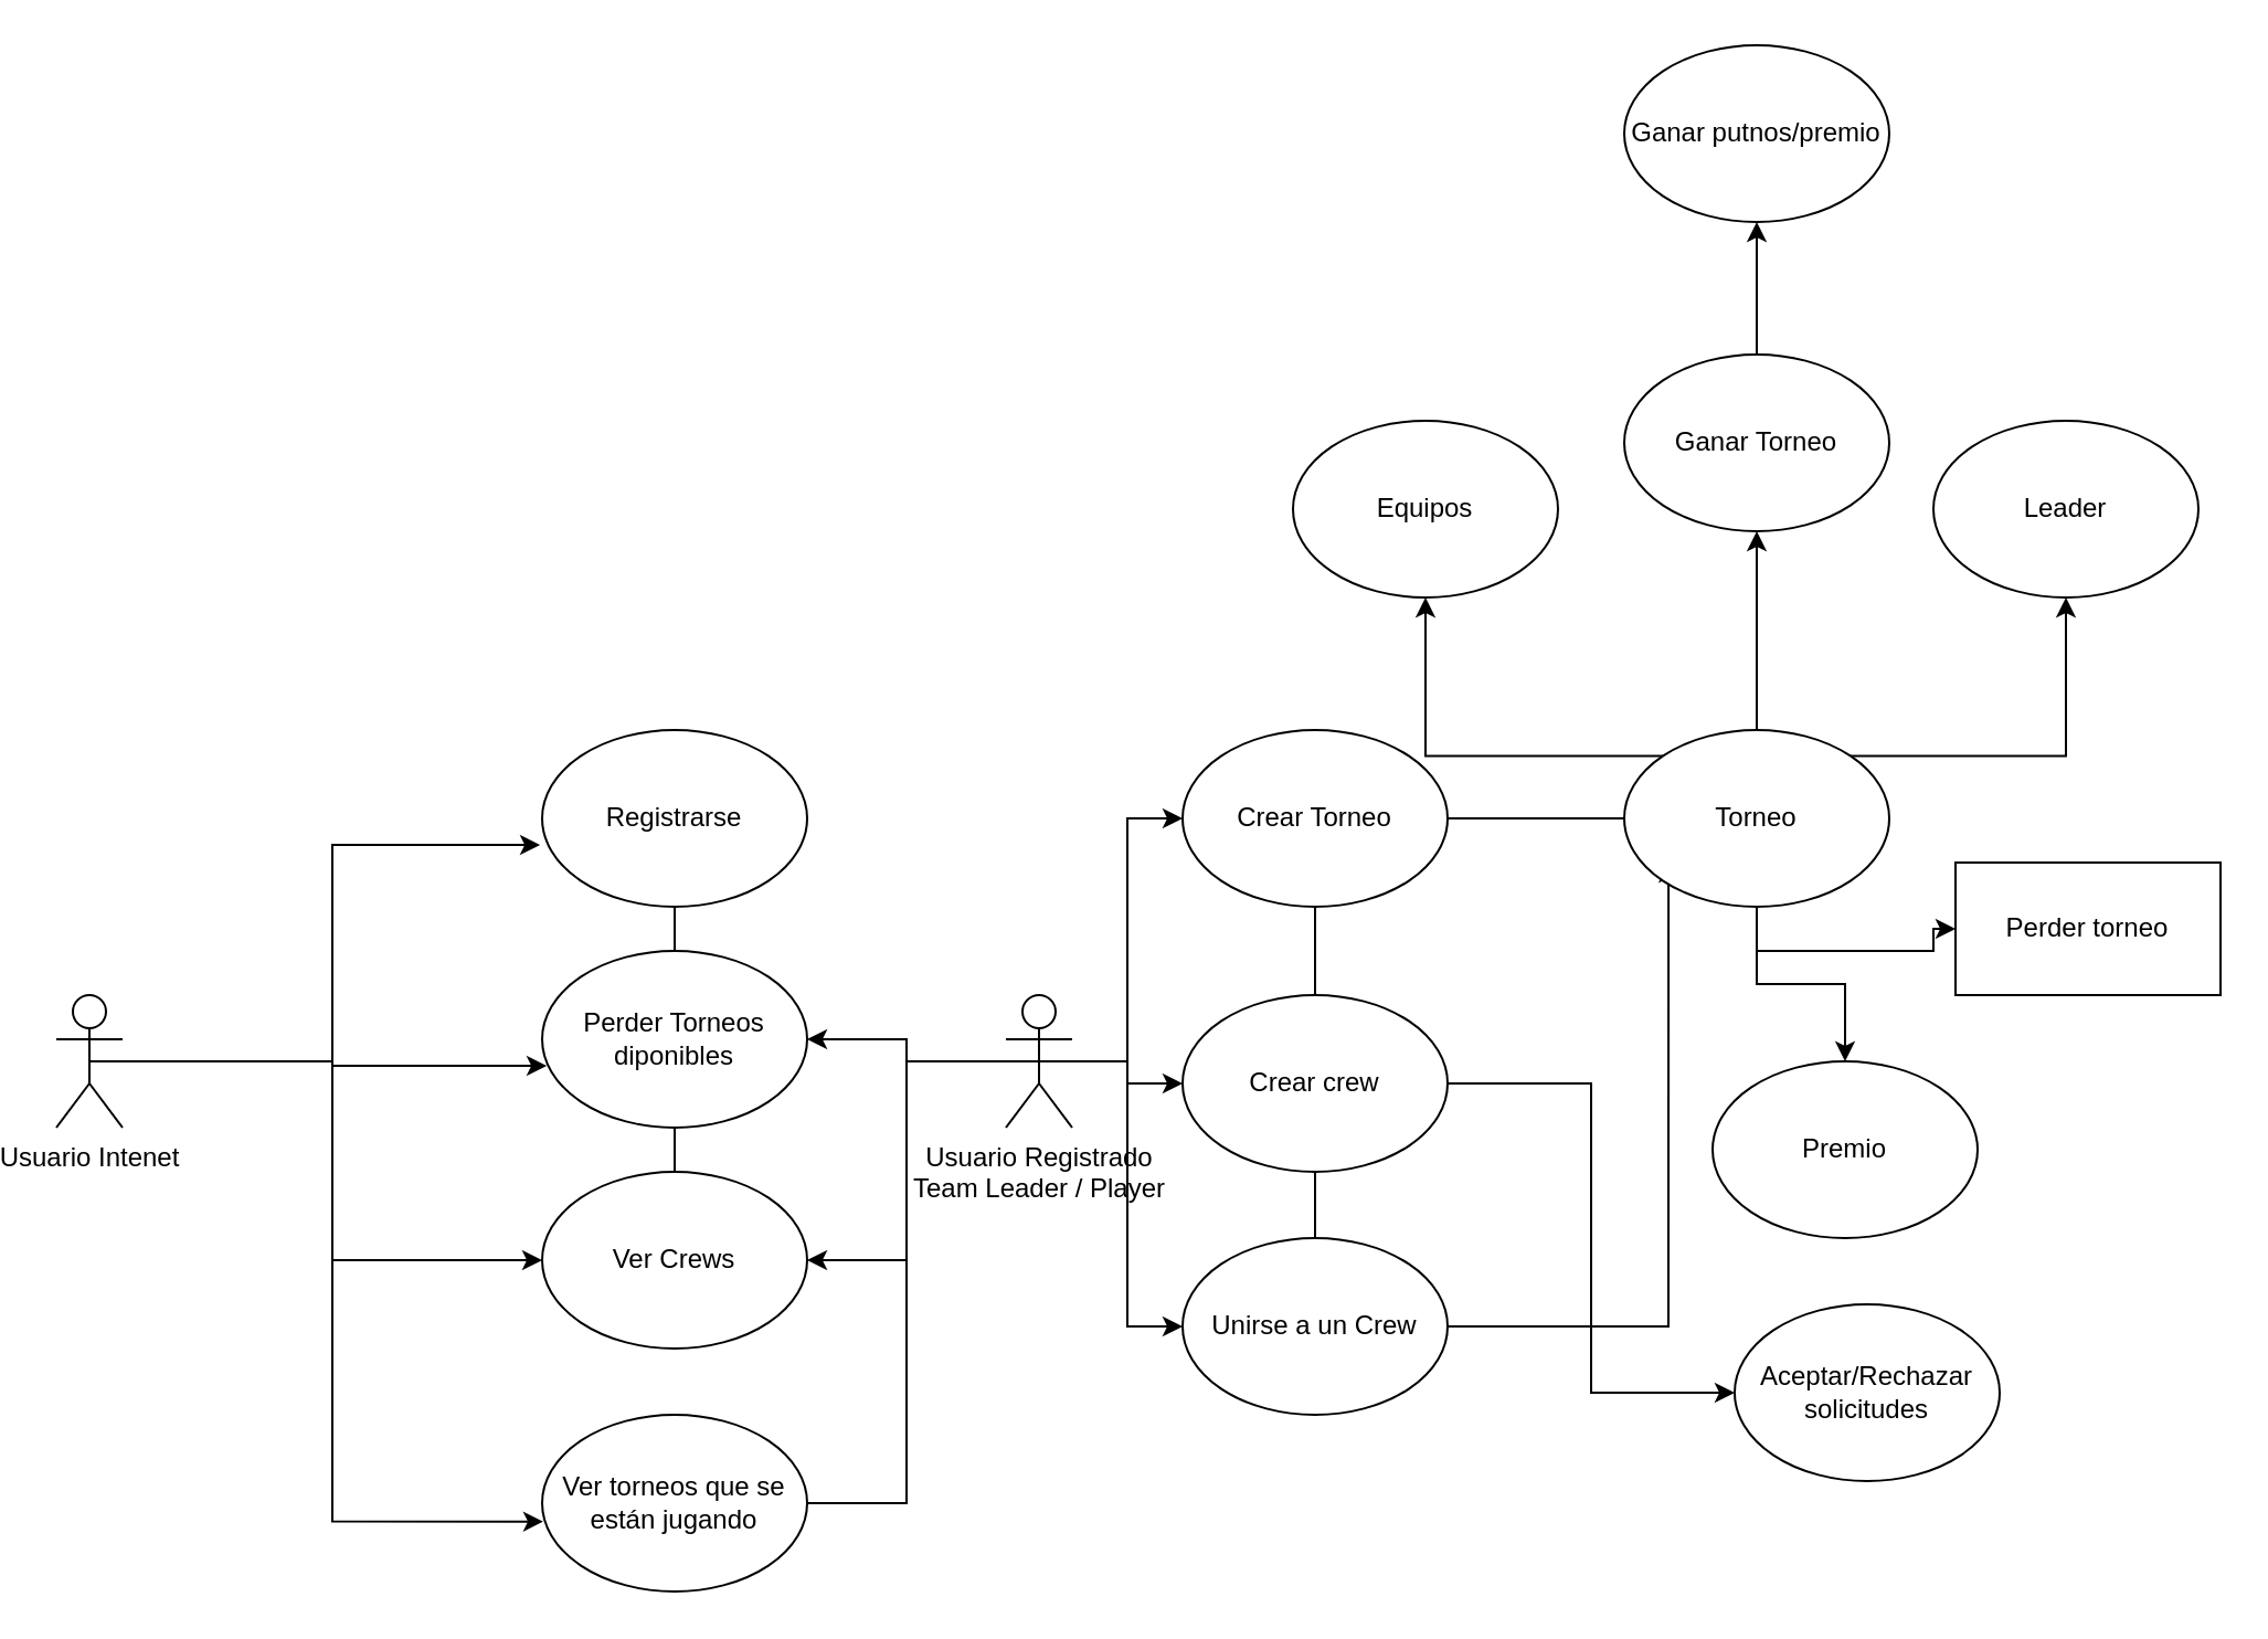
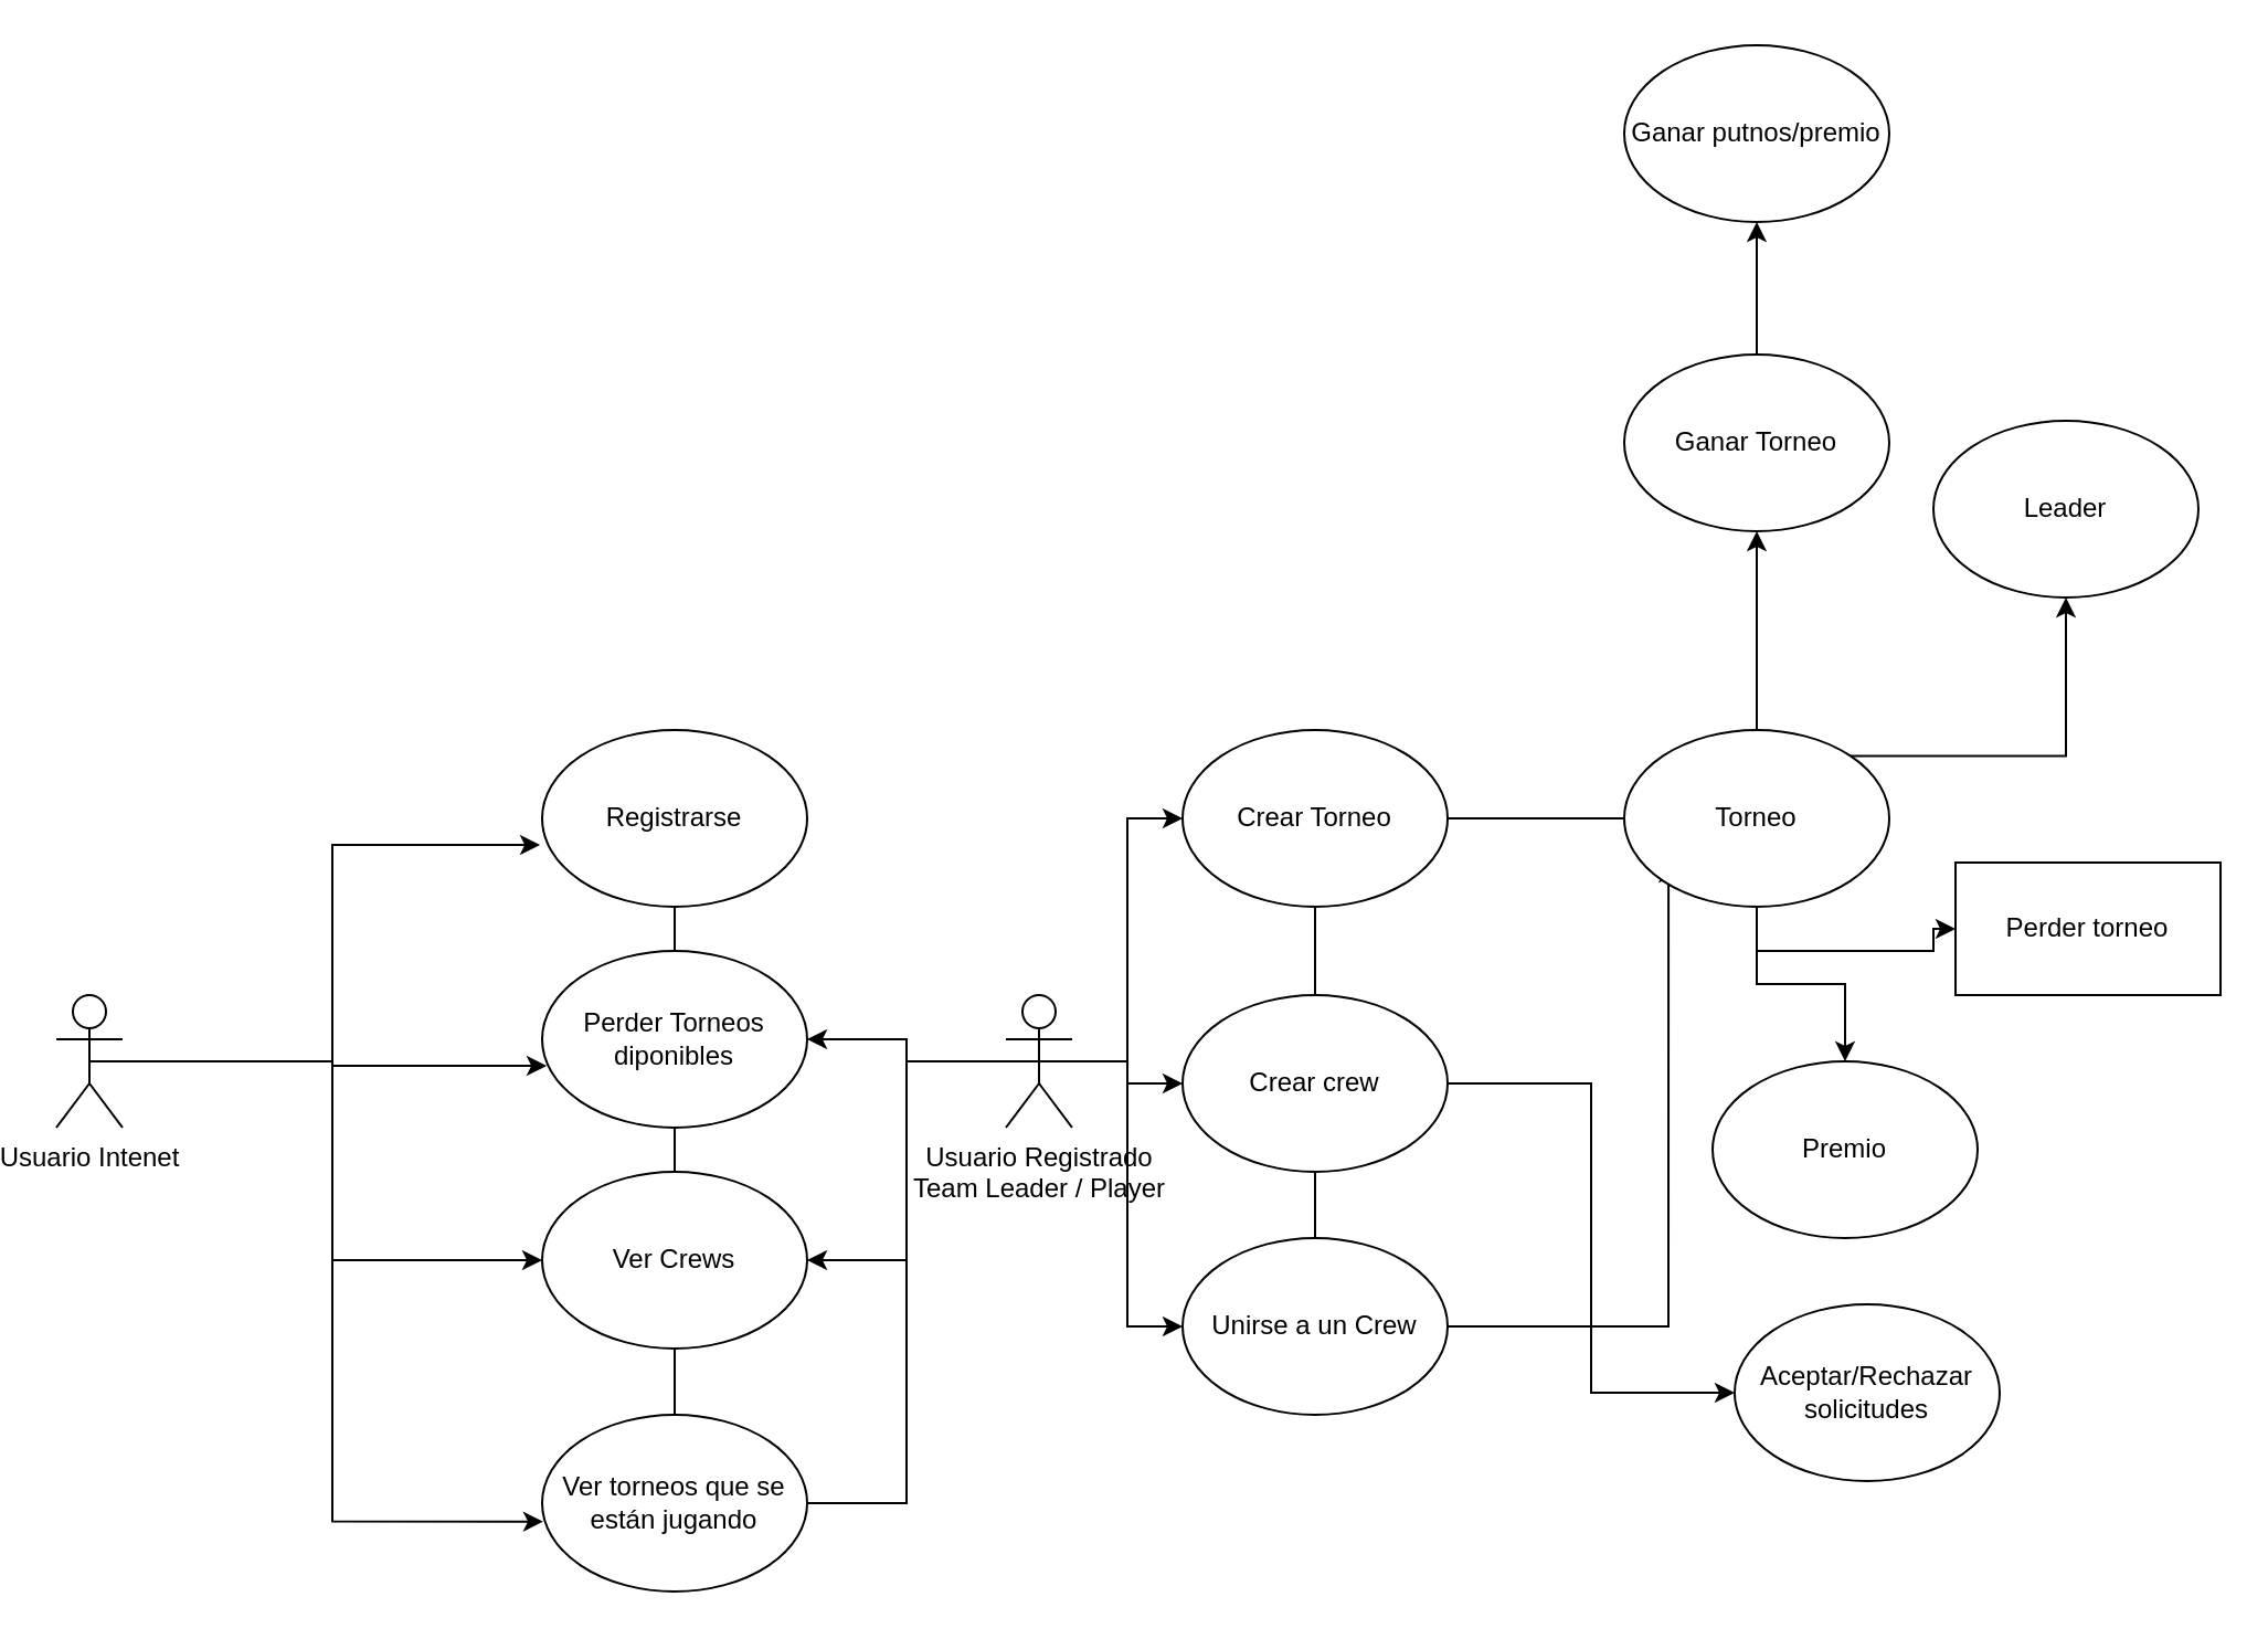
  <mxCell id="0" />
  <mxCell id="1" parent="0" />
  <mxCell id="2" style="edgeStyle=orthogonalEdgeStyle;rounded=0;orthogonalLoop=1;jettySize=auto;html=1;exitX=0.5;exitY=0.5;exitDx=0;exitDy=0;exitPerimeter=0;entryX=-0.008;entryY=0.65;entryDx=0;entryDy=0;entryPerimeter=0;" edge="1" parent="1" source="6" target="8"><mxGeometry relative="1" as="geometry" /></mxCell>
  <mxCell id="3" style="edgeStyle=orthogonalEdgeStyle;rounded=0;orthogonalLoop=1;jettySize=auto;html=1;exitX=0.5;exitY=0.5;exitDx=0;exitDy=0;exitPerimeter=0;entryX=0.017;entryY=0.65;entryDx=0;entryDy=0;entryPerimeter=0;" edge="1" parent="1" source="6" target="10"><mxGeometry relative="1" as="geometry" /></mxCell>
  <mxCell id="4" style="edgeStyle=orthogonalEdgeStyle;rounded=0;orthogonalLoop=1;jettySize=auto;html=1;exitX=0.5;exitY=0.5;exitDx=0;exitDy=0;exitPerimeter=0;entryX=0;entryY=0.5;entryDx=0;entryDy=0;" edge="1" parent="1" source="6" target="12"><mxGeometry relative="1" as="geometry" /></mxCell>
  <mxCell id="5" style="edgeStyle=orthogonalEdgeStyle;rounded=0;orthogonalLoop=1;jettySize=auto;html=1;exitX=0.5;exitY=0.5;exitDx=0;exitDy=0;exitPerimeter=0;entryX=0.004;entryY=0.604;entryDx=0;entryDy=0;entryPerimeter=0;endArrow=classic;endFill=1;" edge="1" parent="1" source="6" target="39"><mxGeometry relative="1" as="geometry" /></mxCell>
  <mxCell id="6" value="Usuario Intenet" style="shape=umlActor;verticalLabelPosition=bottom;verticalAlign=top;html=1;" vertex="1" parent="1"><mxGeometry x="20" y="450" width="30" height="60" as="geometry" /></mxCell>
  <mxCell id="7" style="edgeStyle=orthogonalEdgeStyle;rounded=0;orthogonalLoop=1;jettySize=auto;html=1;exitX=0.5;exitY=1;exitDx=0;exitDy=0;entryX=0.5;entryY=0;entryDx=0;entryDy=0;endArrow=none;endFill=0;" edge="1" parent="1" source="8" target="10"><mxGeometry relative="1" as="geometry" /></mxCell>
  <mxCell id="8" value="Registrarse" style="ellipse;whiteSpace=wrap;html=1;" vertex="1" parent="1"><mxGeometry x="240" y="330" width="120" height="80" as="geometry" /></mxCell>
  <mxCell id="9" style="edgeStyle=orthogonalEdgeStyle;rounded=0;orthogonalLoop=1;jettySize=auto;html=1;exitX=0.5;exitY=1;exitDx=0;exitDy=0;entryX=0.5;entryY=0;entryDx=0;entryDy=0;endArrow=none;endFill=0;" edge="1" parent="1" source="10" target="12"><mxGeometry relative="1" as="geometry" /></mxCell>
  <mxCell id="10" value="Perder Torneos diponibles" style="ellipse;whiteSpace=wrap;html=1;" vertex="1" parent="1"><mxGeometry x="240" y="430" width="120" height="80" as="geometry" /></mxCell>
+ <mxCell id="11" style="edgeStyle=orthogonalEdgeStyle;rounded=0;orthogonalLoop=1;jettySize=auto;html=1;exitX=0.5;exitY=1;exitDx=0;exitDy=0;entryX=0.5;entryY=0;entryDx=0;entryDy=0;endArrow=none;endFill=0;" edge="1" parent="1" source="12" target="39"><mxGeometry relative="1" as="geometry" /></mxCell>
  <mxCell id="12" value="Ver Crews" style="ellipse;whiteSpace=wrap;html=1;" vertex="1" parent="1"><mxGeometry x="240" y="530" width="120" height="80" as="geometry" /></mxCell>
  <mxCell id="13" style="edgeStyle=orthogonalEdgeStyle;rounded=0;orthogonalLoop=1;jettySize=auto;html=1;exitX=0.5;exitY=0.5;exitDx=0;exitDy=0;exitPerimeter=0;" edge="1" parent="1" source="19" target="10"><mxGeometry relative="1" as="geometry" /></mxCell>
  <mxCell id="14" style="edgeStyle=orthogonalEdgeStyle;rounded=0;orthogonalLoop=1;jettySize=auto;html=1;exitX=0.5;exitY=0.5;exitDx=0;exitDy=0;exitPerimeter=0;entryX=1;entryY=0.5;entryDx=0;entryDy=0;" edge="1" parent="1" source="19" target="12"><mxGeometry relative="1" as="geometry" /></mxCell>
  <mxCell id="15" style="edgeStyle=orthogonalEdgeStyle;rounded=0;orthogonalLoop=1;jettySize=auto;html=1;exitX=0.5;exitY=0.5;exitDx=0;exitDy=0;exitPerimeter=0;entryX=0;entryY=0.5;entryDx=0;entryDy=0;" edge="1" parent="1" source="19" target="22"><mxGeometry relative="1" as="geometry" /></mxCell>
  <mxCell id="16" style="edgeStyle=orthogonalEdgeStyle;rounded=0;orthogonalLoop=1;jettySize=auto;html=1;exitX=0.5;exitY=0.5;exitDx=0;exitDy=0;exitPerimeter=0;" edge="1" parent="1" source="19" target="25"><mxGeometry relative="1" as="geometry" /></mxCell>
  <mxCell id="17" style="edgeStyle=orthogonalEdgeStyle;rounded=0;orthogonalLoop=1;jettySize=auto;html=1;exitX=0.5;exitY=0.5;exitDx=0;exitDy=0;exitPerimeter=0;entryX=0;entryY=0.5;entryDx=0;entryDy=0;" edge="1" parent="1" source="19" target="27"><mxGeometry relative="1" as="geometry" /></mxCell>
  <mxCell id="18" style="edgeStyle=orthogonalEdgeStyle;rounded=0;orthogonalLoop=1;jettySize=auto;html=1;exitX=0.5;exitY=0.5;exitDx=0;exitDy=0;exitPerimeter=0;entryX=1;entryY=0.5;entryDx=0;entryDy=0;endArrow=none;endFill=0;" edge="1" parent="1" source="19" target="39"><mxGeometry relative="1" as="geometry" /></mxCell>
  <mxCell id="19" value="Usuario Registrado&lt;br&gt;Team Leader / Player" style="shape=umlActor;verticalLabelPosition=bottom;verticalAlign=top;html=1;outlineConnect=0;" vertex="1" parent="1"><mxGeometry x="450" y="450" width="30" height="60" as="geometry" /></mxCell>
  <mxCell id="20" style="edgeStyle=orthogonalEdgeStyle;rounded=0;orthogonalLoop=1;jettySize=auto;html=1;exitX=1;exitY=0.5;exitDx=0;exitDy=0;endArrow=none;endFill=0;" edge="1" parent="1" source="22" target="33"><mxGeometry relative="1" as="geometry" /></mxCell>
  <mxCell id="21" style="edgeStyle=orthogonalEdgeStyle;orthogonalLoop=1;jettySize=auto;html=1;exitX=0.5;exitY=1;exitDx=0;exitDy=0;entryX=0.5;entryY=0;entryDx=0;entryDy=0;rounded=0;endArrow=none;endFill=0;" edge="1" parent="1" source="22" target="25"><mxGeometry relative="1" as="geometry" /></mxCell>
  <mxCell id="22" value="Crear Torneo" style="ellipse;whiteSpace=wrap;html=1;" vertex="1" parent="1"><mxGeometry x="530" y="330" width="120" height="80" as="geometry" /></mxCell>
  <mxCell id="23" style="edgeStyle=orthogonalEdgeStyle;rounded=0;orthogonalLoop=1;jettySize=auto;html=1;exitX=0.5;exitY=1;exitDx=0;exitDy=0;entryX=0.5;entryY=0;entryDx=0;entryDy=0;endArrow=none;endFill=0;" edge="1" parent="1" source="25" target="27"><mxGeometry relative="1" as="geometry" /></mxCell>
  <mxCell id="24" style="edgeStyle=orthogonalEdgeStyle;rounded=0;orthogonalLoop=1;jettySize=auto;html=1;exitX=1;exitY=0.5;exitDx=0;exitDy=0;entryX=0;entryY=0.5;entryDx=0;entryDy=0;endArrow=classic;endFill=1;" edge="1" parent="1" source="25" target="42"><mxGeometry relative="1" as="geometry" /></mxCell>
  <mxCell id="25" value="Crear crew" style="ellipse;whiteSpace=wrap;html=1;" vertex="1" parent="1"><mxGeometry x="530" y="450" width="120" height="80" as="geometry" /></mxCell>
  <mxCell id="26" style="edgeStyle=orthogonalEdgeStyle;rounded=0;orthogonalLoop=1;jettySize=auto;html=1;exitX=1;exitY=0.5;exitDx=0;exitDy=0;entryX=0.167;entryY=0.75;entryDx=0;entryDy=0;entryPerimeter=0;endArrow=classic;endFill=1;" edge="1" parent="1" source="27" target="33"><mxGeometry relative="1" as="geometry" /></mxCell>
  <mxCell id="27" value="Unirse a un Crew" style="ellipse;whiteSpace=wrap;html=1;" vertex="1" parent="1"><mxGeometry x="530" y="560" width="120" height="80" as="geometry" /></mxCell>
  <mxCell id="28" style="edgeStyle=orthogonalEdgeStyle;rounded=0;orthogonalLoop=1;jettySize=auto;html=1;exitX=0.5;exitY=0;exitDx=0;exitDy=0;entryX=0.5;entryY=1;entryDx=0;entryDy=0;" edge="1" parent="1" source="33"><mxGeometry relative="1" as="geometry"><mxPoint x="790" y="240" as="targetPoint" /></mxGeometry></mxCell>
  <mxCell id="29" style="edgeStyle=orthogonalEdgeStyle;rounded=0;orthogonalLoop=1;jettySize=auto;html=1;exitX=1;exitY=0;exitDx=0;exitDy=0;" edge="1" parent="1" source="33" target="35"><mxGeometry relative="1" as="geometry" /></mxCell>
- <mxCell id="30" style="edgeStyle=orthogonalEdgeStyle;rounded=0;orthogonalLoop=1;jettySize=auto;html=1;exitX=0;exitY=0;exitDx=0;exitDy=0;entryX=0.5;entryY=1;entryDx=0;entryDy=0;" edge="1" parent="1" source="33" target="34"><mxGeometry relative="1" as="geometry" /></mxCell>
  <mxCell id="31" style="edgeStyle=orthogonalEdgeStyle;rounded=0;orthogonalLoop=1;jettySize=auto;html=1;exitX=0.5;exitY=1;exitDx=0;exitDy=0;entryX=0;entryY=0.5;entryDx=0;entryDy=0;" edge="1" parent="1" source="33" target="38"><mxGeometry relative="1" as="geometry" /></mxCell>
  <mxCell id="32" style="edgeStyle=orthogonalEdgeStyle;rounded=0;orthogonalLoop=1;jettySize=auto;html=1;exitX=0.5;exitY=1;exitDx=0;exitDy=0;entryX=0.5;entryY=0;entryDx=0;entryDy=0;endArrow=classic;endFill=1;" edge="1" parent="1" source="33" target="41"><mxGeometry relative="1" as="geometry" /></mxCell>
  <mxCell id="33" value="Torneo" style="ellipse;whiteSpace=wrap;html=1;" vertex="1" parent="1"><mxGeometry x="730" y="330" width="120" height="80" as="geometry" /></mxCell>
- <mxCell id="34" value="Equipos" style="ellipse;whiteSpace=wrap;html=1;" vertex="1" parent="1"><mxGeometry x="580" y="190" width="120" height="80" as="geometry" /></mxCell>
  <mxCell id="35" value="Leader" style="ellipse;whiteSpace=wrap;html=1;" vertex="1" parent="1"><mxGeometry x="870" y="190" width="120" height="80" as="geometry" /></mxCell>
  <mxCell id="36" style="edgeStyle=orthogonalEdgeStyle;rounded=0;orthogonalLoop=1;jettySize=auto;html=1;exitX=0.5;exitY=0;exitDx=0;exitDy=0;entryX=0.5;entryY=1;entryDx=0;entryDy=0;endArrow=classic;endFill=1;" edge="1" parent="1" source="37" target="40"><mxGeometry relative="1" as="geometry" /></mxCell>
  <mxCell id="37" value="Ganar Torneo" style="ellipse;whiteSpace=wrap;html=1;" vertex="1" parent="1"><mxGeometry x="730" y="160" width="120" height="80" as="geometry" /></mxCell>
  <mxCell id="38" value="Perder torneo" style="rounded=0;whiteSpace=wrap;html=1;" vertex="1" parent="1"><mxGeometry x="880" y="390" width="120" height="60" as="geometry" /></mxCell>
  <mxCell id="39" value="Ver torneos que se están jugando" style="ellipse;whiteSpace=wrap;html=1;" vertex="1" parent="1"><mxGeometry x="240" y="640" width="120" height="80" as="geometry" /></mxCell>
  <mxCell id="40" value="Ganar putnos/premio" style="ellipse;whiteSpace=wrap;html=1;" vertex="1" parent="1"><mxGeometry x="730" y="20" width="120" height="80" as="geometry" /></mxCell>
  <mxCell id="41" value="Premio" style="ellipse;whiteSpace=wrap;html=1;" vertex="1" parent="1"><mxGeometry x="770" y="480" width="120" height="80" as="geometry" /></mxCell>
  <mxCell id="42" value="Aceptar/Rechazar solicitudes" style="ellipse;whiteSpace=wrap;html=1;" vertex="1" parent="1"><mxGeometry x="780" y="590" width="120" height="80" as="geometry" /></mxCell>
